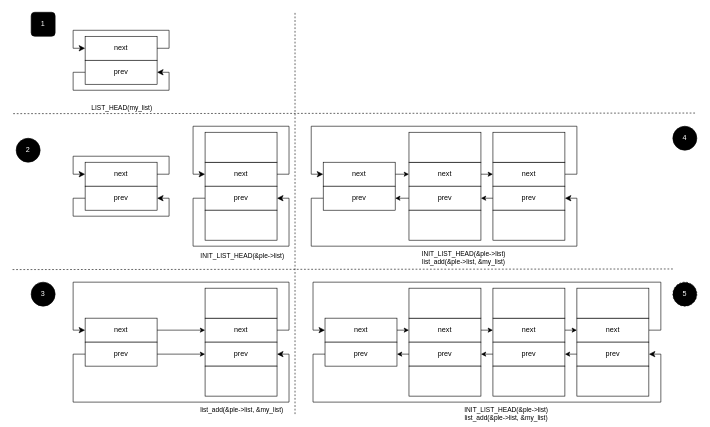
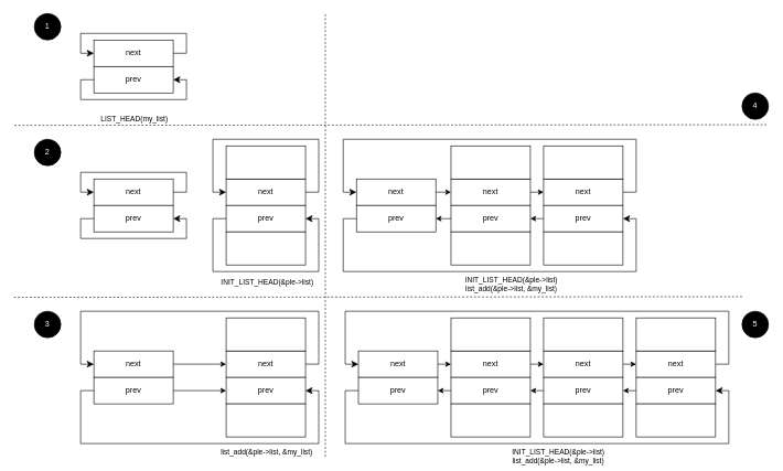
  <mxCell id="0" />
  <mxCell id="1" parent="0" />
  <mxCell id="2" value="next" style="rounded=0;whiteSpace=wrap;html=1;" parent="1" vertex="1"><mxGeometry x="141" y="60" width="120" height="40" as="geometry" /></mxCell>
  <mxCell id="3" value="prev" style="rounded=0;whiteSpace=wrap;html=1;" parent="1" vertex="1"><mxGeometry x="141" y="100" width="120" height="40" as="geometry" /></mxCell>
  <mxCell id="4" value="" style="edgeStyle=segmentEdgeStyle;endArrow=classic;html=1;curved=0;rounded=0;endSize=8;startSize=8;exitX=1;exitY=0.5;exitDx=0;exitDy=0;entryX=0;entryY=0.5;entryDx=0;entryDy=0;" parent="1" source="2" target="2" edge="1"><mxGeometry width="50" height="50" relative="1" as="geometry"><mxPoint x="310" y="159" as="sourcePoint" /><mxPoint x="360" y="109" as="targetPoint" /><Array as="points"><mxPoint x="281" y="80" /><mxPoint x="281" y="50" /><mxPoint x="121" y="50" /><mxPoint x="121" y="80" /></Array></mxGeometry></mxCell>
  <mxCell id="5" value="" style="edgeStyle=segmentEdgeStyle;endArrow=classic;html=1;curved=0;rounded=0;endSize=8;startSize=8;exitX=0;exitY=0.5;exitDx=0;exitDy=0;entryX=1;entryY=0.5;entryDx=0;entryDy=0;" parent="1" source="3" target="3" edge="1"><mxGeometry width="50" height="50" relative="1" as="geometry"><mxPoint x="170" y="209" as="sourcePoint" /><mxPoint x="290" y="99" as="targetPoint" /><Array as="points"><mxPoint x="121" y="120" /><mxPoint x="121" y="150" /><mxPoint x="281" y="150" /><mxPoint x="281" y="120" /></Array></mxGeometry></mxCell>
  <mxCell id="6" value="" style="endArrow=none;dashed=1;html=1;labelPosition=center;verticalLabelPosition=top;align=center;verticalAlign=bottom;" parent="1" edge="1"><mxGeometry width="50" height="50" relative="1" as="geometry"><mxPoint x="21" y="189" as="sourcePoint" /><mxPoint x="1161" y="188" as="targetPoint" /></mxGeometry></mxCell>
  <mxCell id="7" value="LIST_HEAD(my_list)" style="edgeLabel;html=1;align=center;verticalAlign=bottom;resizable=0;points=[];labelPosition=center;verticalLabelPosition=top;" parent="6" vertex="1" connectable="0"><mxGeometry relative="1" as="geometry"><mxPoint x="-389" y="-1" as="offset" /></mxGeometry></mxCell>
- <mxCell id="8" value="1" style="whiteSpace=wrap;html=1;aspect=fixed;labelBackgroundColor=#000000;fontColor=#FFFFFF;fillColor=#000000;rounded=1;" parent="1" vertex="1"><mxGeometry x="51" y="20" width="40" height="40" as="geometry" /></mxCell>
+ <mxCell id="8" value="1" style="ellipse;whiteSpace=wrap;html=1;aspect=fixed;labelBackgroundColor=#000000;fontColor=#FFFFFF;fillColor=#000000;" parent="1" vertex="1"><mxGeometry x="51" y="20" width="40" height="40" as="geometry" /></mxCell>
  <mxCell id="9" value="next" style="rounded=0;whiteSpace=wrap;html=1;" parent="1" vertex="1"><mxGeometry x="141" y="270" width="120" height="40" as="geometry" /></mxCell>
  <mxCell id="10" value="prev" style="rounded=0;whiteSpace=wrap;html=1;" parent="1" vertex="1"><mxGeometry x="141" y="310" width="120" height="40" as="geometry" /></mxCell>
  <mxCell id="11" value="" style="edgeStyle=segmentEdgeStyle;endArrow=classic;html=1;curved=0;rounded=0;endSize=8;startSize=8;exitX=1;exitY=0.5;exitDx=0;exitDy=0;entryX=0;entryY=0.5;entryDx=0;entryDy=0;" parent="1" source="9" target="9" edge="1"><mxGeometry width="50" height="50" relative="1" as="geometry"><mxPoint x="310" y="370" as="sourcePoint" /><mxPoint x="360" y="320" as="targetPoint" /><Array as="points"><mxPoint x="281" y="290" /><mxPoint x="281" y="260" /><mxPoint x="121" y="260" /><mxPoint x="121" y="290" /></Array></mxGeometry></mxCell>
  <mxCell id="12" value="" style="edgeStyle=segmentEdgeStyle;endArrow=classic;html=1;curved=0;rounded=0;endSize=8;startSize=8;exitX=0;exitY=0.5;exitDx=0;exitDy=0;entryX=1;entryY=0.5;entryDx=0;entryDy=0;" parent="1" source="10" target="10" edge="1"><mxGeometry width="50" height="50" relative="1" as="geometry"><mxPoint x="170" y="420" as="sourcePoint" /><mxPoint x="290" y="310" as="targetPoint" /><Array as="points"><mxPoint x="121" y="330" /><mxPoint x="121" y="360" /><mxPoint x="281" y="360" /><mxPoint x="281" y="330" /></Array></mxGeometry></mxCell>
- <mxCell id="13" value="2" style="ellipse;whiteSpace=wrap;html=1;aspect=fixed;labelBackgroundColor=#000000;fontColor=#FFFFFF;fillColor=#000000;" parent="1" vertex="1"><mxGeometry x="26" y="230" width="40" height="40" as="geometry" /></mxCell>
+ <mxCell id="13" value="2" style="ellipse;whiteSpace=wrap;html=1;aspect=fixed;labelBackgroundColor=#000000;fontColor=#FFFFFF;fillColor=#000000;" parent="1" vertex="1"><mxGeometry x="51" y="210" width="40" height="40" as="geometry" /></mxCell>
  <mxCell id="14" value="next" style="rounded=0;whiteSpace=wrap;html=1;" parent="1" vertex="1"><mxGeometry x="341" y="270" width="120" height="40" as="geometry" /></mxCell>
  <mxCell id="15" value="prev" style="rounded=0;whiteSpace=wrap;html=1;" parent="1" vertex="1"><mxGeometry x="341" y="310" width="120" height="40" as="geometry" /></mxCell>
  <mxCell id="16" value="" style="edgeStyle=segmentEdgeStyle;endArrow=classic;html=1;curved=0;rounded=0;endSize=8;startSize=8;exitX=1;exitY=0.5;exitDx=0;exitDy=0;entryX=0;entryY=0.5;entryDx=0;entryDy=0;" parent="1" source="14" target="14" edge="1"><mxGeometry width="50" height="50" relative="1" as="geometry"><mxPoint x="510" y="369" as="sourcePoint" /><mxPoint x="560" y="319" as="targetPoint" /><Array as="points"><mxPoint x="481" y="290" /><mxPoint x="481" y="210" /><mxPoint x="321" y="210" /><mxPoint x="321" y="290" /></Array></mxGeometry></mxCell>
  <mxCell id="17" value="" style="edgeStyle=segmentEdgeStyle;endArrow=classic;html=1;curved=0;rounded=0;endSize=8;startSize=8;exitX=0;exitY=0.5;exitDx=0;exitDy=0;entryX=1;entryY=0.5;entryDx=0;entryDy=0;" parent="1" source="15" target="15" edge="1"><mxGeometry width="50" height="50" relative="1" as="geometry"><mxPoint x="370" y="419" as="sourcePoint" /><mxPoint x="490" y="309" as="targetPoint" /><Array as="points"><mxPoint x="321" y="330" /><mxPoint x="321" y="410" /><mxPoint x="481" y="410" /><mxPoint x="481" y="330" /></Array></mxGeometry></mxCell>
  <mxCell id="18" value="" style="rounded=0;whiteSpace=wrap;html=1;labelBackgroundColor=#000000;fontColor=#FFFFFF;fillColor=#FFFFFF;" parent="1" vertex="1"><mxGeometry x="341" y="220" width="120" height="50" as="geometry" /></mxCell>
  <mxCell id="19" value="" style="rounded=0;whiteSpace=wrap;html=1;labelBackgroundColor=#000000;fontColor=#FFFFFF;fillColor=#FFFFFF;" parent="1" vertex="1"><mxGeometry x="341" y="350" width="120" height="50" as="geometry" /></mxCell>
  <mxCell id="20" value="" style="endArrow=none;dashed=1;html=1;labelPosition=center;verticalLabelPosition=top;align=center;verticalAlign=bottom;" parent="1" edge="1"><mxGeometry width="50" height="50" relative="1" as="geometry"><mxPoint x="20" y="449" as="sourcePoint" /><mxPoint x="1121" y="448" as="targetPoint" /></mxGeometry></mxCell>
  <mxCell id="21" value="&lt;font color=&quot;#000000&quot;&gt;INIT_LIST_HEAD(&amp;amp;ple-&amp;gt;list)&lt;/font&gt;" style="edgeLabel;html=1;align=center;verticalAlign=bottom;resizable=0;points=[];fontColor=#FFFFFF;labelPosition=center;verticalLabelPosition=top;" parent="20" vertex="1" connectable="0"><mxGeometry relative="1" as="geometry"><mxPoint x="-168" y="-14" as="offset" /></mxGeometry></mxCell>
  <mxCell id="22" value="" style="endArrow=none;dashed=1;html=1;fontColor=#000000;" parent="1" edge="1"><mxGeometry width="50" height="50" relative="1" as="geometry"><mxPoint x="491" y="690" as="sourcePoint" /><mxPoint x="491" y="20" as="targetPoint" /></mxGeometry></mxCell>
  <mxCell id="23" style="edgeStyle=none;html=1;exitX=1;exitY=0.5;exitDx=0;exitDy=0;entryX=0;entryY=0.5;entryDx=0;entryDy=0;fontColor=#000000;" parent="1" source="24" target="28" edge="1"><mxGeometry relative="1" as="geometry" /></mxCell>
  <mxCell id="24" value="next" style="rounded=0;whiteSpace=wrap;html=1;" parent="1" vertex="1"><mxGeometry x="141" y="530" width="120" height="40" as="geometry" /></mxCell>
  <mxCell id="25" style="edgeStyle=none;html=1;exitX=1;exitY=0.5;exitDx=0;exitDy=0;entryX=0;entryY=0.5;entryDx=0;entryDy=0;fontColor=#000000;" parent="1" source="26" target="29" edge="1"><mxGeometry relative="1" as="geometry" /></mxCell>
  <mxCell id="26" value="prev" style="rounded=0;whiteSpace=wrap;html=1;" parent="1" vertex="1"><mxGeometry x="141" y="570" width="120" height="40" as="geometry" /></mxCell>
  <mxCell id="27" value="3" style="ellipse;whiteSpace=wrap;html=1;aspect=fixed;labelBackgroundColor=#000000;fontColor=#FFFFFF;fillColor=#000000;" parent="1" vertex="1"><mxGeometry x="51" y="470" width="40" height="40" as="geometry" /></mxCell>
  <mxCell id="28" value="next" style="rounded=0;whiteSpace=wrap;html=1;" parent="1" vertex="1"><mxGeometry x="341" y="530" width="120" height="40" as="geometry" /></mxCell>
  <mxCell id="29" value="prev" style="rounded=0;whiteSpace=wrap;html=1;" parent="1" vertex="1"><mxGeometry x="341" y="570" width="120" height="40" as="geometry" /></mxCell>
  <mxCell id="30" value="" style="edgeStyle=segmentEdgeStyle;endArrow=classic;html=1;curved=0;rounded=0;endSize=8;startSize=8;entryX=0;entryY=0.5;entryDx=0;entryDy=0;exitX=1;exitY=0.5;exitDx=0;exitDy=0;" parent="1" source="28" target="24" edge="1"><mxGeometry width="50" height="50" relative="1" as="geometry"><mxPoint x="461" y="547" as="sourcePoint" /><mxPoint x="121" y="550" as="targetPoint" /><Array as="points"><mxPoint x="481" y="550" /><mxPoint x="481" y="470" /><mxPoint x="121" y="470" /><mxPoint x="121" y="550" /></Array></mxGeometry></mxCell>
  <mxCell id="31" value="" style="edgeStyle=segmentEdgeStyle;endArrow=classic;html=1;curved=0;rounded=0;endSize=8;startSize=8;entryX=1;entryY=0.5;entryDx=0;entryDy=0;exitX=0;exitY=0.5;exitDx=0;exitDy=0;" parent="1" source="26" target="29" edge="1"><mxGeometry width="50" height="50" relative="1" as="geometry"><mxPoint x="141" y="587" as="sourcePoint" /><mxPoint x="488" y="567" as="targetPoint" /><Array as="points"><mxPoint x="141" y="590" /><mxPoint x="121" y="590" /><mxPoint x="121" y="670" /><mxPoint x="481" y="670" /><mxPoint x="481" y="590" /></Array></mxGeometry></mxCell>
  <mxCell id="32" value="list_add(&amp;amp;ple-&amp;gt;list, &amp;amp;my_list)" style="edgeLabel;html=1;align=center;verticalAlign=top;resizable=0;points=[];fontColor=#000000;labelPosition=center;verticalLabelPosition=bottom;" parent="31" vertex="1" connectable="0"><mxGeometry relative="1" as="geometry"><mxPoint x="100" as="offset" /></mxGeometry></mxCell>
  <mxCell id="33" value="" style="rounded=0;whiteSpace=wrap;html=1;labelBackgroundColor=#000000;fontColor=#FFFFFF;fillColor=#FFFFFF;" parent="1" vertex="1"><mxGeometry x="341" y="480" width="120" height="50" as="geometry" /></mxCell>
  <mxCell id="34" value="" style="rounded=0;whiteSpace=wrap;html=1;labelBackgroundColor=#000000;fontColor=#FFFFFF;fillColor=#FFFFFF;" parent="1" vertex="1"><mxGeometry x="341" y="610" width="120" height="50" as="geometry" /></mxCell>
  <mxCell id="35" style="edgeStyle=none;html=1;exitX=1;exitY=0.5;exitDx=0;exitDy=0;entryX=0;entryY=0.5;entryDx=0;entryDy=0;fontColor=#000000;" parent="1" source="36" target="40" edge="1"><mxGeometry relative="1" as="geometry" /></mxCell>
  <mxCell id="36" value="next" style="rounded=0;whiteSpace=wrap;html=1;" parent="1" vertex="1"><mxGeometry x="538" y="270" width="120" height="40" as="geometry" /></mxCell>
  <mxCell id="37" value="prev" style="rounded=0;whiteSpace=wrap;html=1;" parent="1" vertex="1"><mxGeometry x="538" y="310" width="120" height="40" as="geometry" /></mxCell>
- <mxCell id="38" value="4" style="ellipse;whiteSpace=wrap;html=1;aspect=fixed;labelBackgroundColor=#000000;fontColor=#FFFFFF;fillColor=#000000;" parent="1" vertex="1"><mxGeometry x="1121" y="210" width="40" height="40" as="geometry" /></mxCell>
+ <mxCell id="38" value="4" style="ellipse;whiteSpace=wrap;html=1;aspect=fixed;labelBackgroundColor=#000000;fontColor=#FFFFFF;fillColor=#000000;" parent="1" vertex="1"><mxGeometry x="1121" y="140" width="40" height="40" as="geometry" /></mxCell>
  <mxCell id="39" style="edgeStyle=none;html=1;exitX=1;exitY=0.5;exitDx=0;exitDy=0;entryX=0;entryY=0.5;entryDx=0;entryDy=0;fontColor=#000000;" parent="1" source="40" target="48" edge="1"><mxGeometry relative="1" as="geometry" /></mxCell>
  <mxCell id="40" value="next" style="rounded=0;whiteSpace=wrap;html=1;" parent="1" vertex="1"><mxGeometry x="681" y="270" width="120" height="40" as="geometry" /></mxCell>
  <mxCell id="41" style="edgeStyle=none;html=1;exitX=0;exitY=0.5;exitDx=0;exitDy=0;entryX=1;entryY=0.5;entryDx=0;entryDy=0;fontColor=#000000;" parent="1" source="42" target="37" edge="1"><mxGeometry relative="1" as="geometry" /></mxCell>
  <mxCell id="42" value="prev" style="rounded=0;whiteSpace=wrap;html=1;" parent="1" vertex="1"><mxGeometry x="681" y="310" width="120" height="40" as="geometry" /></mxCell>
  <mxCell id="43" value="" style="edgeStyle=segmentEdgeStyle;endArrow=classic;html=1;curved=0;rounded=0;endSize=8;startSize=8;entryX=0;entryY=0.5;entryDx=0;entryDy=0;exitX=1;exitY=0.5;exitDx=0;exitDy=0;" parent="1" source="48" target="36" edge="1"><mxGeometry width="50" height="50" relative="1" as="geometry"><mxPoint x="958" y="290" as="sourcePoint" /><mxPoint x="514" y="289" as="targetPoint" /><Array as="points"><mxPoint x="961" y="290" /><mxPoint x="961" y="210" /><mxPoint x="518" y="210" /><mxPoint x="518" y="290" /></Array></mxGeometry></mxCell>
  <mxCell id="44" value="" style="edgeStyle=segmentEdgeStyle;endArrow=classic;html=1;curved=0;rounded=0;endSize=8;startSize=8;exitX=0;exitY=0.5;exitDx=0;exitDy=0;entryX=1;entryY=0.5;entryDx=0;entryDy=0;" parent="1" source="37" target="50" edge="1"><mxGeometry width="50" height="50" relative="1" as="geometry"><mxPoint x="534" y="326" as="sourcePoint" /><mxPoint x="958" y="330" as="targetPoint" /><Array as="points"><mxPoint x="518" y="330" /><mxPoint x="518" y="410" /><mxPoint x="961" y="410" /><mxPoint x="961" y="330" /></Array></mxGeometry></mxCell>
  <mxCell id="45" value="INIT_LIST_HEAD(&amp;amp;ple-&amp;gt;list)&lt;br&gt;list_add(&amp;amp;ple-&amp;gt;list, &amp;amp;my_list)" style="edgeLabel;html=1;align=center;verticalAlign=top;resizable=0;points=[];fontColor=#000000;labelPosition=center;verticalLabelPosition=bottom;" parent="44" vertex="1" connectable="0"><mxGeometry relative="1" as="geometry"><mxPoint x="31" as="offset" /></mxGeometry></mxCell>
  <mxCell id="46" value="" style="rounded=0;whiteSpace=wrap;html=1;labelBackgroundColor=#000000;fontColor=#FFFFFF;fillColor=#FFFFFF;" parent="1" vertex="1"><mxGeometry x="681" y="220" width="120" height="50" as="geometry" /></mxCell>
  <mxCell id="47" value="" style="rounded=0;whiteSpace=wrap;html=1;labelBackgroundColor=#000000;fontColor=#FFFFFF;fillColor=#FFFFFF;" parent="1" vertex="1"><mxGeometry x="681" y="350" width="120" height="50" as="geometry" /></mxCell>
  <mxCell id="48" value="next" style="rounded=0;whiteSpace=wrap;html=1;" parent="1" vertex="1"><mxGeometry x="821" y="270" width="120" height="40" as="geometry" /></mxCell>
  <mxCell id="49" style="edgeStyle=none;html=1;exitX=0;exitY=0.5;exitDx=0;exitDy=0;entryX=1;entryY=0.5;entryDx=0;entryDy=0;fontColor=#000000;" parent="1" source="50" target="42" edge="1"><mxGeometry relative="1" as="geometry" /></mxCell>
  <mxCell id="50" value="prev" style="rounded=0;whiteSpace=wrap;html=1;" parent="1" vertex="1"><mxGeometry x="821" y="310" width="120" height="40" as="geometry" /></mxCell>
  <mxCell id="51" value="" style="rounded=0;whiteSpace=wrap;html=1;labelBackgroundColor=#000000;fontColor=#FFFFFF;fillColor=#FFFFFF;" parent="1" vertex="1"><mxGeometry x="821" y="220" width="120" height="50" as="geometry" /></mxCell>
  <mxCell id="52" value="" style="rounded=0;whiteSpace=wrap;html=1;labelBackgroundColor=#000000;fontColor=#FFFFFF;fillColor=#FFFFFF;" parent="1" vertex="1"><mxGeometry x="821" y="350" width="120" height="50" as="geometry" /></mxCell>
  <mxCell id="53" style="edgeStyle=none;html=1;exitX=1;exitY=0.5;exitDx=0;exitDy=0;entryX=0;entryY=0.5;entryDx=0;entryDy=0;fontColor=#000000;" parent="1" source="54" target="58" edge="1"><mxGeometry relative="1" as="geometry" /></mxCell>
  <mxCell id="54" value="next" style="rounded=0;whiteSpace=wrap;html=1;" parent="1" vertex="1"><mxGeometry x="541" y="530" width="120" height="40" as="geometry" /></mxCell>
  <mxCell id="55" value="prev" style="rounded=0;whiteSpace=wrap;html=1;" parent="1" vertex="1"><mxGeometry x="541" y="570" width="120" height="40" as="geometry" /></mxCell>
- <mxCell id="56" value="5" style="ellipse;whiteSpace=wrap;html=1;aspect=fixed;labelBackgroundColor=#000000;fontColor=#FFFFFF;fillColor=#000000;dashed=1;" parent="1" vertex="1"><mxGeometry x="1121" y="470" width="40" height="40" as="geometry" /></mxCell>
+ <mxCell id="56" value="5" style="ellipse;whiteSpace=wrap;html=1;aspect=fixed;labelBackgroundColor=#000000;fontColor=#FFFFFF;fillColor=#000000;" parent="1" vertex="1"><mxGeometry x="1121" y="470" width="40" height="40" as="geometry" /></mxCell>
  <mxCell id="57" style="edgeStyle=none;html=1;exitX=1;exitY=0.5;exitDx=0;exitDy=0;entryX=0;entryY=0.5;entryDx=0;entryDy=0;fontColor=#000000;" parent="1" source="58" target="67" edge="1"><mxGeometry relative="1" as="geometry" /></mxCell>
  <mxCell id="58" value="next" style="rounded=0;whiteSpace=wrap;html=1;" parent="1" vertex="1"><mxGeometry x="681" y="530" width="120" height="40" as="geometry" /></mxCell>
  <mxCell id="59" style="edgeStyle=none;html=1;exitX=0;exitY=0.5;exitDx=0;exitDy=0;entryX=1;entryY=0.5;entryDx=0;entryDy=0;fontColor=#000000;" parent="1" source="60" target="55" edge="1"><mxGeometry relative="1" as="geometry" /></mxCell>
  <mxCell id="60" value="prev" style="rounded=0;whiteSpace=wrap;html=1;" parent="1" vertex="1"><mxGeometry x="681" y="570" width="120" height="40" as="geometry" /></mxCell>
  <mxCell id="61" value="" style="edgeStyle=segmentEdgeStyle;endArrow=classic;html=1;curved=0;rounded=0;endSize=8;startSize=8;entryX=0;entryY=0.5;entryDx=0;entryDy=0;exitX=1;exitY=0.5;exitDx=0;exitDy=0;" parent="1" source="72" target="54" edge="1"><mxGeometry width="50" height="50" relative="1" as="geometry"><mxPoint x="961" y="550" as="sourcePoint" /><mxPoint x="517" y="549" as="targetPoint" /><Array as="points"><mxPoint x="1101" y="550" /><mxPoint x="1101" y="470" /><mxPoint x="521" y="470" /><mxPoint x="521" y="550" /></Array></mxGeometry></mxCell>
  <mxCell id="62" value="" style="edgeStyle=segmentEdgeStyle;endArrow=classic;html=1;curved=0;rounded=0;endSize=8;startSize=8;exitX=0;exitY=0.5;exitDx=0;exitDy=0;entryX=1;entryY=0.5;entryDx=0;entryDy=0;" parent="1" source="55" target="74" edge="1"><mxGeometry width="50" height="50" relative="1" as="geometry"><mxPoint x="537" y="586" as="sourcePoint" /><mxPoint x="961" y="590" as="targetPoint" /><Array as="points"><mxPoint x="521" y="590" /><mxPoint x="521" y="670" /><mxPoint x="1101" y="670" /><mxPoint x="1101" y="590" /></Array></mxGeometry></mxCell>
  <mxCell id="63" value="INIT_LIST_HEAD(&amp;amp;ple-&amp;gt;list)&lt;br&gt;list_add(&amp;amp;ple-&amp;gt;list, &amp;amp;my_list)" style="edgeLabel;html=1;align=center;verticalAlign=top;resizable=0;points=[];fontColor=#000000;labelPosition=center;verticalLabelPosition=bottom;" parent="62" vertex="1" connectable="0"><mxGeometry relative="1" as="geometry"><mxPoint x="31" as="offset" /></mxGeometry></mxCell>
  <mxCell id="64" value="" style="rounded=0;whiteSpace=wrap;html=1;labelBackgroundColor=#000000;fontColor=#FFFFFF;fillColor=#FFFFFF;" parent="1" vertex="1"><mxGeometry x="681" y="480" width="120" height="50" as="geometry" /></mxCell>
  <mxCell id="65" value="" style="rounded=0;whiteSpace=wrap;html=1;labelBackgroundColor=#000000;fontColor=#FFFFFF;fillColor=#FFFFFF;" parent="1" vertex="1"><mxGeometry x="681" y="610" width="120" height="50" as="geometry" /></mxCell>
  <mxCell id="66" style="edgeStyle=none;html=1;exitX=1;exitY=0.5;exitDx=0;exitDy=0;entryX=0;entryY=0.5;entryDx=0;entryDy=0;fontColor=#000000;" parent="1" source="67" target="72" edge="1"><mxGeometry relative="1" as="geometry" /></mxCell>
  <mxCell id="67" value="next" style="rounded=0;whiteSpace=wrap;html=1;" parent="1" vertex="1"><mxGeometry x="821" y="530" width="120" height="40" as="geometry" /></mxCell>
  <mxCell id="68" style="edgeStyle=none;html=1;exitX=0;exitY=0.5;exitDx=0;exitDy=0;entryX=1;entryY=0.5;entryDx=0;entryDy=0;fontColor=#000000;" parent="1" source="69" target="60" edge="1"><mxGeometry relative="1" as="geometry" /></mxCell>
  <mxCell id="69" value="prev" style="rounded=0;whiteSpace=wrap;html=1;" parent="1" vertex="1"><mxGeometry x="821" y="570" width="120" height="40" as="geometry" /></mxCell>
  <mxCell id="70" value="" style="rounded=0;whiteSpace=wrap;html=1;labelBackgroundColor=#000000;fontColor=#FFFFFF;fillColor=#FFFFFF;" parent="1" vertex="1"><mxGeometry x="821" y="480" width="120" height="50" as="geometry" /></mxCell>
  <mxCell id="71" value="" style="rounded=0;whiteSpace=wrap;html=1;labelBackgroundColor=#000000;fontColor=#FFFFFF;fillColor=#FFFFFF;" parent="1" vertex="1"><mxGeometry x="821" y="610" width="120" height="50" as="geometry" /></mxCell>
  <mxCell id="72" value="next" style="rounded=0;whiteSpace=wrap;html=1;" parent="1" vertex="1"><mxGeometry x="961" y="530" width="120" height="40" as="geometry" /></mxCell>
  <mxCell id="73" style="edgeStyle=none;html=1;exitX=0;exitY=0.5;exitDx=0;exitDy=0;entryX=1;entryY=0.5;entryDx=0;entryDy=0;fontColor=#000000;" parent="1" source="74" target="69" edge="1"><mxGeometry relative="1" as="geometry" /></mxCell>
  <mxCell id="74" value="prev" style="rounded=0;whiteSpace=wrap;html=1;" parent="1" vertex="1"><mxGeometry x="961" y="570" width="120" height="40" as="geometry" /></mxCell>
  <mxCell id="75" value="" style="rounded=0;whiteSpace=wrap;html=1;labelBackgroundColor=#000000;fontColor=#FFFFFF;fillColor=#FFFFFF;" parent="1" vertex="1"><mxGeometry x="961" y="480" width="120" height="50" as="geometry" /></mxCell>
  <mxCell id="76" value="" style="rounded=0;whiteSpace=wrap;html=1;labelBackgroundColor=#000000;fontColor=#FFFFFF;fillColor=#FFFFFF;" parent="1" vertex="1"><mxGeometry x="961" y="610" width="120" height="50" as="geometry" /></mxCell>
